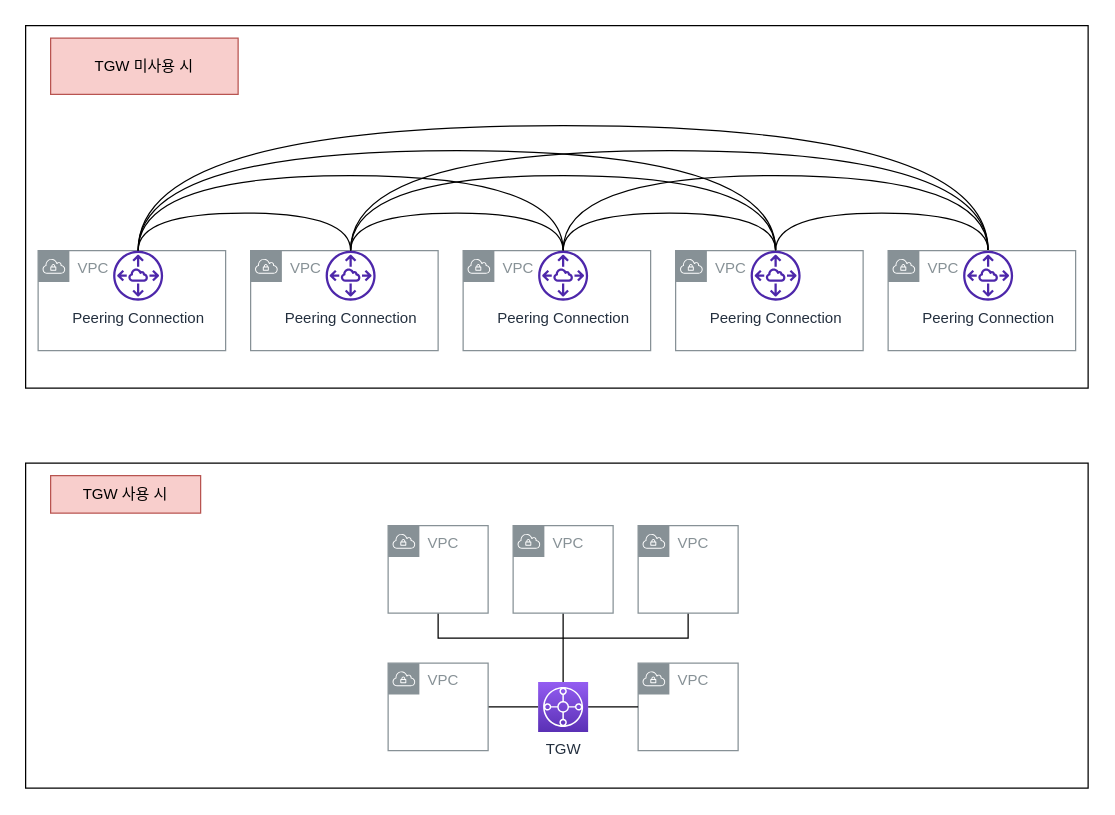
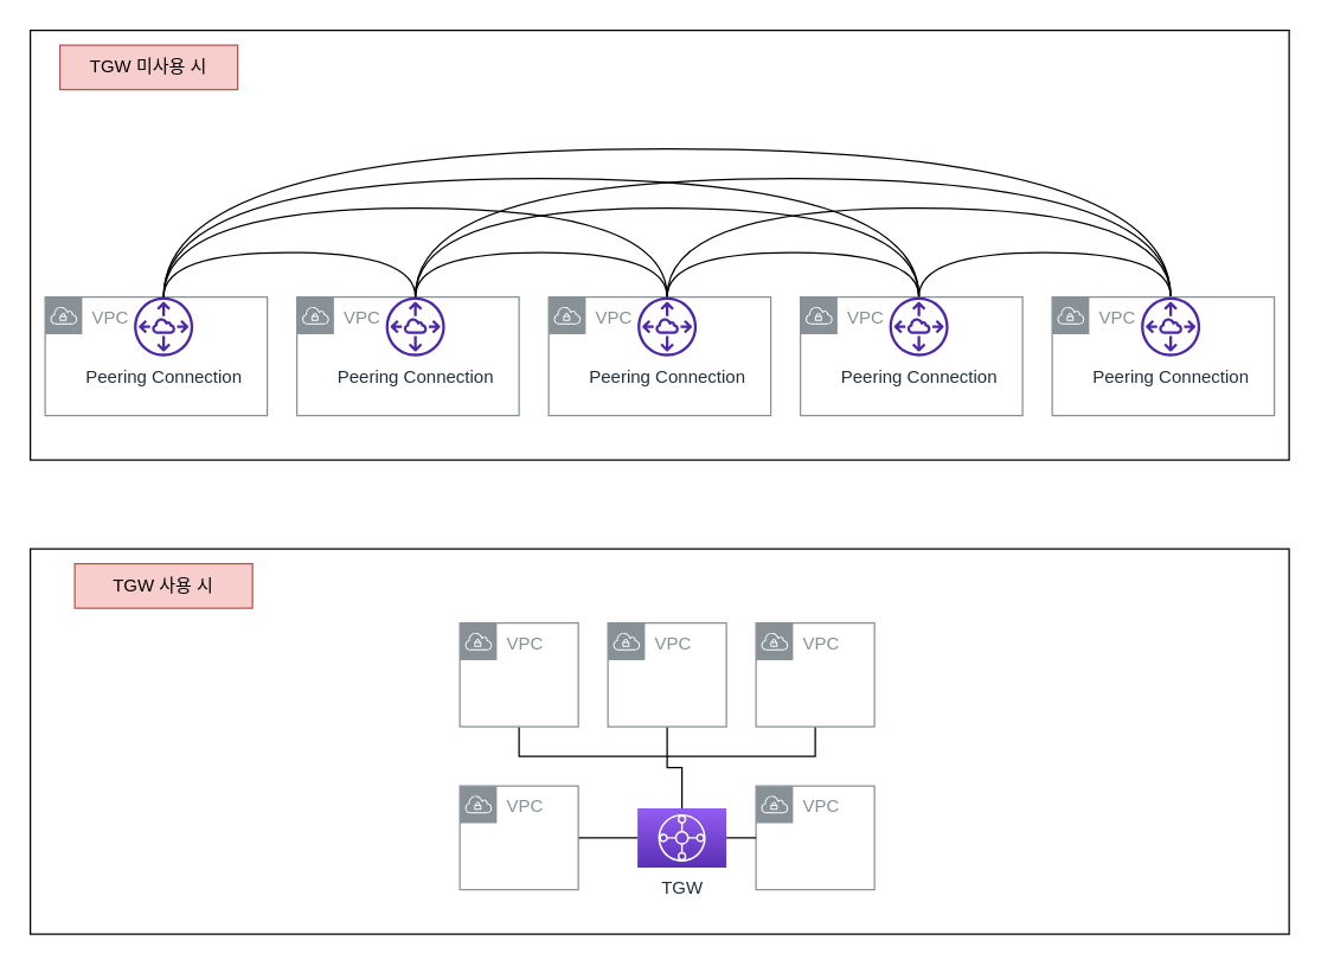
  <mxCell id="0" />
  <mxCell id="1" parent="0" />
  <mxCell id="2" value="VPC" style="sketch=0;outlineConnect=0;gradientColor=none;html=1;whiteSpace=wrap;fontSize=12;fontStyle=0;shape=mxgraph.aws4.group;grIcon=mxgraph.aws4.group_vpc;strokeColor=#879196;fillColor=none;verticalAlign=top;align=left;spacingLeft=30;fontColor=#879196;dashed=0;" vertex="1" parent="1"><mxGeometry x="30" y="200" width="150" height="80" as="geometry" /></mxCell>
  <mxCell id="3" style="edgeStyle=orthogonalEdgeStyle;orthogonalLoop=1;jettySize=auto;html=1;endArrow=none;endFill=0;curved=1;" edge="1" parent="1" source="7" target="12"><mxGeometry relative="1" as="geometry"><Array as="points"><mxPoint x="110" y="170" /><mxPoint x="280" y="170" /></Array></mxGeometry></mxCell>
  <mxCell id="4" style="edgeStyle=orthogonalEdgeStyle;curved=1;orthogonalLoop=1;jettySize=auto;html=1;endArrow=none;endFill=0;" edge="1" parent="1" source="7" target="16"><mxGeometry relative="1" as="geometry"><Array as="points"><mxPoint x="110" y="140" /><mxPoint x="450" y="140" /></Array></mxGeometry></mxCell>
  <mxCell id="5" style="edgeStyle=orthogonalEdgeStyle;curved=1;orthogonalLoop=1;jettySize=auto;html=1;endArrow=none;endFill=0;" edge="1" parent="1" source="7" target="19"><mxGeometry relative="1" as="geometry"><Array as="points"><mxPoint x="110" y="120" /><mxPoint x="620" y="120" /></Array></mxGeometry></mxCell>
  <mxCell id="6" style="edgeStyle=orthogonalEdgeStyle;curved=1;orthogonalLoop=1;jettySize=auto;html=1;endArrow=none;endFill=0;" edge="1" parent="1" source="7" target="21"><mxGeometry relative="1" as="geometry"><Array as="points"><mxPoint x="110" y="100" /><mxPoint x="790" y="100" /></Array></mxGeometry></mxCell>
  <mxCell id="7" value="Peering Connection" style="sketch=0;outlineConnect=0;fontColor=#232F3E;gradientColor=none;fillColor=#4D27AA;strokeColor=none;dashed=0;verticalLabelPosition=bottom;verticalAlign=top;align=center;html=1;fontSize=12;fontStyle=0;aspect=fixed;pointerEvents=1;shape=mxgraph.aws4.peering;" vertex="1" parent="1"><mxGeometry x="90" y="200" width="40" height="40" as="geometry" /></mxCell>
  <mxCell id="8" value="VPC" style="sketch=0;outlineConnect=0;gradientColor=none;html=1;whiteSpace=wrap;fontSize=12;fontStyle=0;shape=mxgraph.aws4.group;grIcon=mxgraph.aws4.group_vpc;strokeColor=#879196;fillColor=none;verticalAlign=top;align=left;spacingLeft=30;fontColor=#879196;dashed=0;" vertex="1" parent="1"><mxGeometry x="200" y="200" width="150" height="80" as="geometry" /></mxCell>
  <mxCell id="9" style="edgeStyle=orthogonalEdgeStyle;curved=1;orthogonalLoop=1;jettySize=auto;html=1;endArrow=none;endFill=0;" edge="1" parent="1" source="12" target="16"><mxGeometry relative="1" as="geometry"><Array as="points"><mxPoint x="280" y="170" /><mxPoint x="450" y="170" /></Array></mxGeometry></mxCell>
  <mxCell id="10" style="edgeStyle=orthogonalEdgeStyle;curved=1;orthogonalLoop=1;jettySize=auto;html=1;endArrow=none;endFill=0;" edge="1" parent="1" source="12" target="19"><mxGeometry relative="1" as="geometry"><Array as="points"><mxPoint x="280" y="140" /><mxPoint x="620" y="140" /></Array></mxGeometry></mxCell>
  <mxCell id="11" style="edgeStyle=orthogonalEdgeStyle;curved=1;orthogonalLoop=1;jettySize=auto;html=1;endArrow=none;endFill=0;" edge="1" parent="1" source="12" target="21"><mxGeometry relative="1" as="geometry"><Array as="points"><mxPoint x="280" y="120" /><mxPoint x="790" y="120" /></Array></mxGeometry></mxCell>
  <mxCell id="12" value="Peering Connection" style="sketch=0;outlineConnect=0;fontColor=#232F3E;gradientColor=none;fillColor=#4D27AA;strokeColor=none;dashed=0;verticalLabelPosition=bottom;verticalAlign=top;align=center;html=1;fontSize=12;fontStyle=0;aspect=fixed;pointerEvents=1;shape=mxgraph.aws4.peering;" vertex="1" parent="1"><mxGeometry x="260" y="200" width="40" height="40" as="geometry" /></mxCell>
  <mxCell id="13" value="VPC" style="sketch=0;outlineConnect=0;gradientColor=none;html=1;whiteSpace=wrap;fontSize=12;fontStyle=0;shape=mxgraph.aws4.group;grIcon=mxgraph.aws4.group_vpc;strokeColor=#879196;fillColor=none;verticalAlign=top;align=left;spacingLeft=30;fontColor=#879196;dashed=0;" vertex="1" parent="1"><mxGeometry x="370" y="200" width="150" height="80" as="geometry" /></mxCell>
  <mxCell id="14" style="edgeStyle=orthogonalEdgeStyle;curved=1;orthogonalLoop=1;jettySize=auto;html=1;endArrow=none;endFill=0;" edge="1" parent="1" source="16" target="19"><mxGeometry relative="1" as="geometry"><Array as="points"><mxPoint x="450" y="170" /><mxPoint x="620" y="170" /></Array></mxGeometry></mxCell>
  <mxCell id="15" style="edgeStyle=orthogonalEdgeStyle;curved=1;orthogonalLoop=1;jettySize=auto;html=1;endArrow=none;endFill=0;" edge="1" parent="1" source="16" target="21"><mxGeometry relative="1" as="geometry"><Array as="points"><mxPoint x="450" y="140" /><mxPoint x="790" y="140" /></Array></mxGeometry></mxCell>
  <mxCell id="16" value="Peering Connection" style="sketch=0;outlineConnect=0;fontColor=#232F3E;gradientColor=none;fillColor=#4D27AA;strokeColor=none;dashed=0;verticalLabelPosition=bottom;verticalAlign=top;align=center;html=1;fontSize=12;fontStyle=0;aspect=fixed;pointerEvents=1;shape=mxgraph.aws4.peering;" vertex="1" parent="1"><mxGeometry x="430" y="200" width="40" height="40" as="geometry" /></mxCell>
  <mxCell id="17" value="VPC" style="sketch=0;outlineConnect=0;gradientColor=none;html=1;whiteSpace=wrap;fontSize=12;fontStyle=0;shape=mxgraph.aws4.group;grIcon=mxgraph.aws4.group_vpc;strokeColor=#879196;fillColor=none;verticalAlign=top;align=left;spacingLeft=30;fontColor=#879196;dashed=0;" vertex="1" parent="1"><mxGeometry x="540" y="200" width="150" height="80" as="geometry" /></mxCell>
  <mxCell id="18" style="edgeStyle=orthogonalEdgeStyle;curved=1;orthogonalLoop=1;jettySize=auto;html=1;endArrow=none;endFill=0;" edge="1" parent="1" source="19" target="21"><mxGeometry relative="1" as="geometry"><Array as="points"><mxPoint x="620" y="170" /><mxPoint x="790" y="170" /></Array></mxGeometry></mxCell>
  <mxCell id="19" value="Peering Connection" style="sketch=0;outlineConnect=0;fontColor=#232F3E;gradientColor=none;fillColor=#4D27AA;strokeColor=none;dashed=0;verticalLabelPosition=bottom;verticalAlign=top;align=center;html=1;fontSize=12;fontStyle=0;aspect=fixed;pointerEvents=1;shape=mxgraph.aws4.peering;" vertex="1" parent="1"><mxGeometry x="600" y="200" width="40" height="40" as="geometry" /></mxCell>
  <mxCell id="20" value="VPC" style="sketch=0;outlineConnect=0;gradientColor=none;html=1;whiteSpace=wrap;fontSize=12;fontStyle=0;shape=mxgraph.aws4.group;grIcon=mxgraph.aws4.group_vpc;strokeColor=#879196;fillColor=none;verticalAlign=top;align=left;spacingLeft=30;fontColor=#879196;dashed=0;" vertex="1" parent="1"><mxGeometry x="710" y="200" width="150" height="80" as="geometry" /></mxCell>
  <mxCell id="21" value="Peering Connection" style="sketch=0;outlineConnect=0;fontColor=#232F3E;gradientColor=none;fillColor=#4D27AA;strokeColor=none;dashed=0;verticalLabelPosition=bottom;verticalAlign=top;align=center;html=1;fontSize=12;fontStyle=0;aspect=fixed;pointerEvents=1;shape=mxgraph.aws4.peering;" vertex="1" parent="1"><mxGeometry x="770" y="200" width="40" height="40" as="geometry" /></mxCell>
  <mxCell id="22" style="edgeStyle=orthogonalEdgeStyle;rounded=0;orthogonalLoop=1;jettySize=auto;html=1;entryX=0;entryY=0.5;entryDx=0;entryDy=0;entryPerimeter=0;endArrow=none;endFill=0;" edge="1" parent="1" source="23" target="31"><mxGeometry relative="1" as="geometry" /></mxCell>
  <mxCell id="23" value="VPC" style="sketch=0;outlineConnect=0;gradientColor=none;html=1;whiteSpace=wrap;fontSize=12;fontStyle=0;shape=mxgraph.aws4.group;grIcon=mxgraph.aws4.group_vpc;strokeColor=#879196;fillColor=none;verticalAlign=top;align=left;spacingLeft=30;fontColor=#879196;dashed=0;" vertex="1" parent="1"><mxGeometry x="310" y="530" width="80" height="70" as="geometry" /></mxCell>
  <mxCell id="24" value="VPC" style="sketch=0;outlineConnect=0;gradientColor=none;html=1;whiteSpace=wrap;fontSize=12;fontStyle=0;shape=mxgraph.aws4.group;grIcon=mxgraph.aws4.group_vpc;strokeColor=#879196;fillColor=none;verticalAlign=top;align=left;spacingLeft=30;fontColor=#879196;dashed=0;" vertex="1" parent="1"><mxGeometry x="510" y="530" width="80" height="70" as="geometry" /></mxCell>
  <mxCell id="25" style="edgeStyle=orthogonalEdgeStyle;orthogonalLoop=1;jettySize=auto;html=1;entryX=0.5;entryY=1;entryDx=0;entryDy=0;entryPerimeter=0;endArrow=none;endFill=0;rounded=0;" edge="1" parent="1" source="26" target="27"><mxGeometry relative="1" as="geometry"><Array as="points"><mxPoint x="350" y="510" /><mxPoint x="550" y="510" /></Array></mxGeometry></mxCell>
  <mxCell id="26" value="VPC" style="sketch=0;outlineConnect=0;gradientColor=none;html=1;whiteSpace=wrap;fontSize=12;fontStyle=0;shape=mxgraph.aws4.group;grIcon=mxgraph.aws4.group_vpc;strokeColor=#879196;fillColor=none;verticalAlign=top;align=left;spacingLeft=30;fontColor=#879196;dashed=0;" vertex="1" parent="1"><mxGeometry x="310" y="420" width="80" height="70" as="geometry" /></mxCell>
  <mxCell id="27" value="VPC" style="sketch=0;outlineConnect=0;gradientColor=none;html=1;whiteSpace=wrap;fontSize=12;fontStyle=0;shape=mxgraph.aws4.group;grIcon=mxgraph.aws4.group_vpc;strokeColor=#879196;fillColor=none;verticalAlign=top;align=left;spacingLeft=30;fontColor=#879196;dashed=0;" vertex="1" parent="1"><mxGeometry x="510" y="420" width="80" height="70" as="geometry" /></mxCell>
  <mxCell id="28" style="edgeStyle=orthogonalEdgeStyle;rounded=0;orthogonalLoop=1;jettySize=auto;html=1;entryX=0.5;entryY=0;entryDx=0;entryDy=0;entryPerimeter=0;endArrow=none;endFill=0;" edge="1" parent="1" source="29" target="31"><mxGeometry relative="1" as="geometry" /></mxCell>
  <mxCell id="29" value="VPC" style="sketch=0;outlineConnect=0;gradientColor=none;html=1;whiteSpace=wrap;fontSize=12;fontStyle=0;shape=mxgraph.aws4.group;grIcon=mxgraph.aws4.group_vpc;strokeColor=#879196;fillColor=none;verticalAlign=top;align=left;spacingLeft=30;fontColor=#879196;dashed=0;" vertex="1" parent="1"><mxGeometry x="410" y="420" width="80" height="70" as="geometry" /></mxCell>
  <mxCell id="30" style="edgeStyle=orthogonalEdgeStyle;rounded=0;orthogonalLoop=1;jettySize=auto;html=1;endArrow=none;endFill=0;" edge="1" parent="1" source="31" target="24"><mxGeometry relative="1" as="geometry" /></mxCell>
- <mxCell id="31" value="TGW" style="sketch=0;points=[[0,0,0],[0.25,0,0],[0.5,0,0],[0.75,0,0],[1,0,0],[0,1,0],[0.25,1,0],[0.5,1,0],[0.75,1,0],[1,1,0],[0,0.25,0],[0,0.5,0],[0,0.75,0],[1,0.25,0],[1,0.5,0],[1,0.75,0]];outlineConnect=0;fontColor=#232F3E;gradientColor=#945DF2;gradientDirection=north;fillColor=#5A30B5;strokeColor=#ffffff;dashed=0;verticalLabelPosition=bottom;verticalAlign=top;align=center;html=1;fontSize=12;fontStyle=0;aspect=fixed;shape=mxgraph.aws4.resourceIcon;resIcon=mxgraph.aws4.transit_gateway;" vertex="1" parent="1"><mxGeometry x="430" y="545" width="40" height="40" as="geometry" /></mxCell>
- <mxCell id="32" value="TGW 미사용 시" style="text;html=1;strokeColor=#b85450;fillColor=#f8cecc;align=center;verticalAlign=middle;whiteSpace=wrap;rounded=0;" vertex="1" parent="1"><mxGeometry x="40" y="30" width="150" height="45" as="geometry" /></mxCell>
- <mxCell id="33" value="TGW 사용 시" style="text;html=1;strokeColor=#b85450;fillColor=#f8cecc;align=center;verticalAlign=middle;whiteSpace=wrap;rounded=0;" vertex="1" parent="1"><mxGeometry x="40" y="380" width="120" height="30" as="geometry" /></mxCell>
+ <mxCell id="31" value="TGW" style="sketch=0;points=[[0,0,0],[0.25,0,0],[0.5,0,0],[0.75,0,0],[1,0,0],[0,1,0],[0.25,1,0],[0.5,1,0],[0.75,1,0],[1,1,0],[0,0.25,0],[0,0.5,0],[0,0.75,0],[1,0.25,0],[1,0.5,0],[1,0.75,0]];outlineConnect=0;fontColor=#232F3E;gradientColor=#945DF2;gradientDirection=north;fillColor=#5A30B5;strokeColor=#ffffff;dashed=0;verticalLabelPosition=bottom;verticalAlign=top;align=center;html=1;fontSize=12;fontStyle=0;aspect=fixed;shape=mxgraph.aws4.resourceIcon;resIcon=mxgraph.aws4.transit_gateway;" vertex="1" parent="1"><mxGeometry x="430" y="545" width="60" height="40" as="geometry" /></mxCell>
+ <mxCell id="32" value="TGW 미사용 시" style="text;html=1;strokeColor=#b85450;fillColor=#f8cecc;align=center;verticalAlign=middle;whiteSpace=wrap;rounded=0;" vertex="1" parent="1"><mxGeometry x="40" y="30" width="120" height="30" as="geometry" /></mxCell>
+ <mxCell id="33" value="TGW 사용 시" style="text;html=1;strokeColor=#b85450;fillColor=#f8cecc;align=center;verticalAlign=middle;whiteSpace=wrap;rounded=0;" vertex="1" parent="1"><mxGeometry x="50" y="380" width="120" height="30" as="geometry" /></mxCell>
  <mxCell id="34" value="" style="rounded=0;whiteSpace=wrap;html=1;fillColor=none;" vertex="1" parent="1"><mxGeometry x="20" y="20" width="850" height="290" as="geometry" /></mxCell>
  <mxCell id="35" value="" style="rounded=0;whiteSpace=wrap;html=1;fillColor=none;" vertex="1" parent="1"><mxGeometry x="20" y="370" width="850" height="260" as="geometry" /></mxCell>
